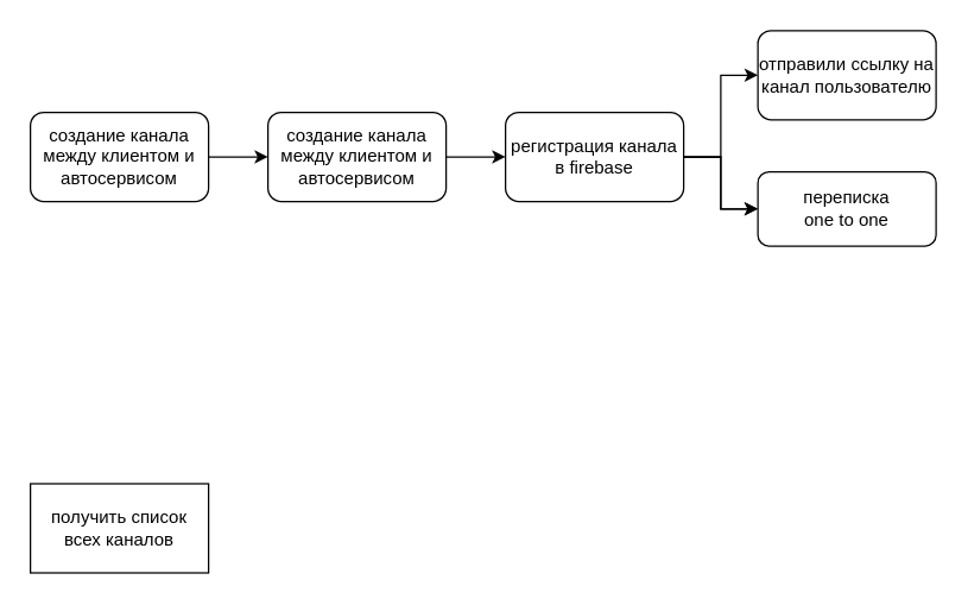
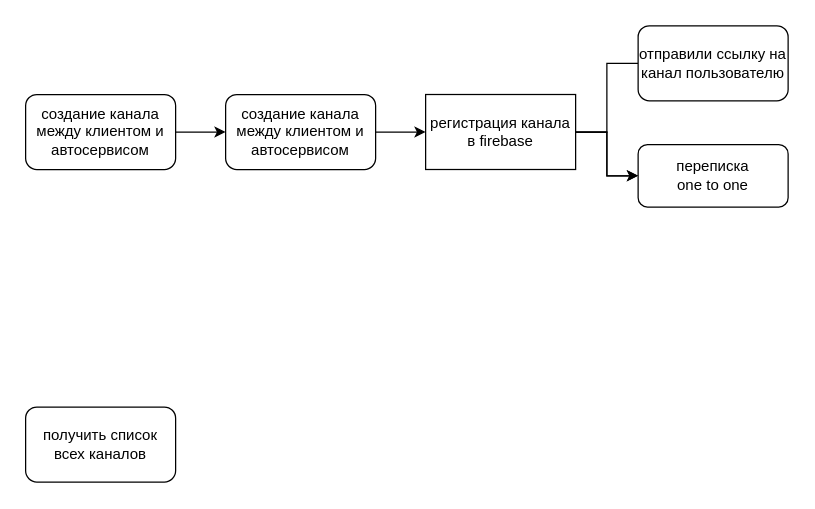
  <mxCell id="0" />
  <mxCell id="1" parent="0" />
- <mxCell id="2" value="получить список всех каналов" style="whiteSpace=wrap;html=1;rounded=0;" vertex="1" parent="1"><mxGeometry x="20" y="325" width="120" height="60" as="geometry" /></mxCell>
+ <mxCell id="2" value="получить список всех каналов" style="rounded=1;whiteSpace=wrap;html=1;" vertex="1" parent="1"><mxGeometry x="20" y="325" width="120" height="60" as="geometry" /></mxCell>
  <mxCell id="3" value="" style="edgeStyle=orthogonalEdgeStyle;rounded=0;orthogonalLoop=1;jettySize=auto;html=1;" edge="1" parent="1" source="4" target="6"><mxGeometry relative="1" as="geometry" /></mxCell>
  <mxCell id="4" value="создание канала между клиентом и автосервисом" style="rounded=1;whiteSpace=wrap;html=1;" vertex="1" parent="1"><mxGeometry x="20" y="75" width="120" height="60" as="geometry" /></mxCell>
  <mxCell id="5" value="" style="edgeStyle=orthogonalEdgeStyle;rounded=0;orthogonalLoop=1;jettySize=auto;html=1;" edge="1" parent="1" source="6" target="10"><mxGeometry relative="1" as="geometry" /></mxCell>
  <mxCell id="6" value="создание канала между клиентом и автосервисом" style="rounded=1;whiteSpace=wrap;html=1;" vertex="1" parent="1"><mxGeometry x="180" y="75" width="120" height="60" as="geometry" /></mxCell>
- <mxCell id="7" value="" style="edgeStyle=orthogonalEdgeStyle;rounded=0;orthogonalLoop=1;jettySize=auto;html=1;" edge="1" parent="1" source="10" target="11"><mxGeometry relative="1" as="geometry" /></mxCell>
+ <mxCell id="7" value="" style="edgeStyle=orthogonalEdgeStyle;rounded=0;orthogonalLoop=1;jettySize=auto;html=1;endArrow=none;" edge="1" parent="1" source="10" target="11"><mxGeometry relative="1" as="geometry" /></mxCell>
  <mxCell id="8" value="" style="edgeStyle=orthogonalEdgeStyle;rounded=0;orthogonalLoop=1;jettySize=auto;html=1;" edge="1" parent="1" source="10" target="12"><mxGeometry relative="1" as="geometry" /></mxCell>
  <mxCell id="9" value="" style="edgeStyle=orthogonalEdgeStyle;rounded=0;orthogonalLoop=1;jettySize=auto;html=1;" edge="1" parent="1" source="10" target="12"><mxGeometry relative="1" as="geometry" /></mxCell>
- <mxCell id="10" value="регистрация канала в firebase" style="whiteSpace=wrap;html=1;rounded=1;" vertex="1" parent="1"><mxGeometry x="340" y="75" width="120" height="60" as="geometry" /></mxCell>
+ <mxCell id="10" value="регистрация канала в firebase" style="whiteSpace=wrap;html=1;rounded=0;" vertex="1" parent="1"><mxGeometry x="340" y="75" width="120" height="60" as="geometry" /></mxCell>
  <mxCell id="11" value="отправили ссылку на канал пользователю" style="whiteSpace=wrap;html=1;rounded=1;" vertex="1" parent="1"><mxGeometry x="510" y="20" width="120" height="60" as="geometry" /></mxCell>
  <mxCell id="12" value="переписка &lt;br&gt;one to one" style="whiteSpace=wrap;html=1;rounded=1;" vertex="1" parent="1"><mxGeometry x="510" y="115" width="120" height="50" as="geometry" /></mxCell>
